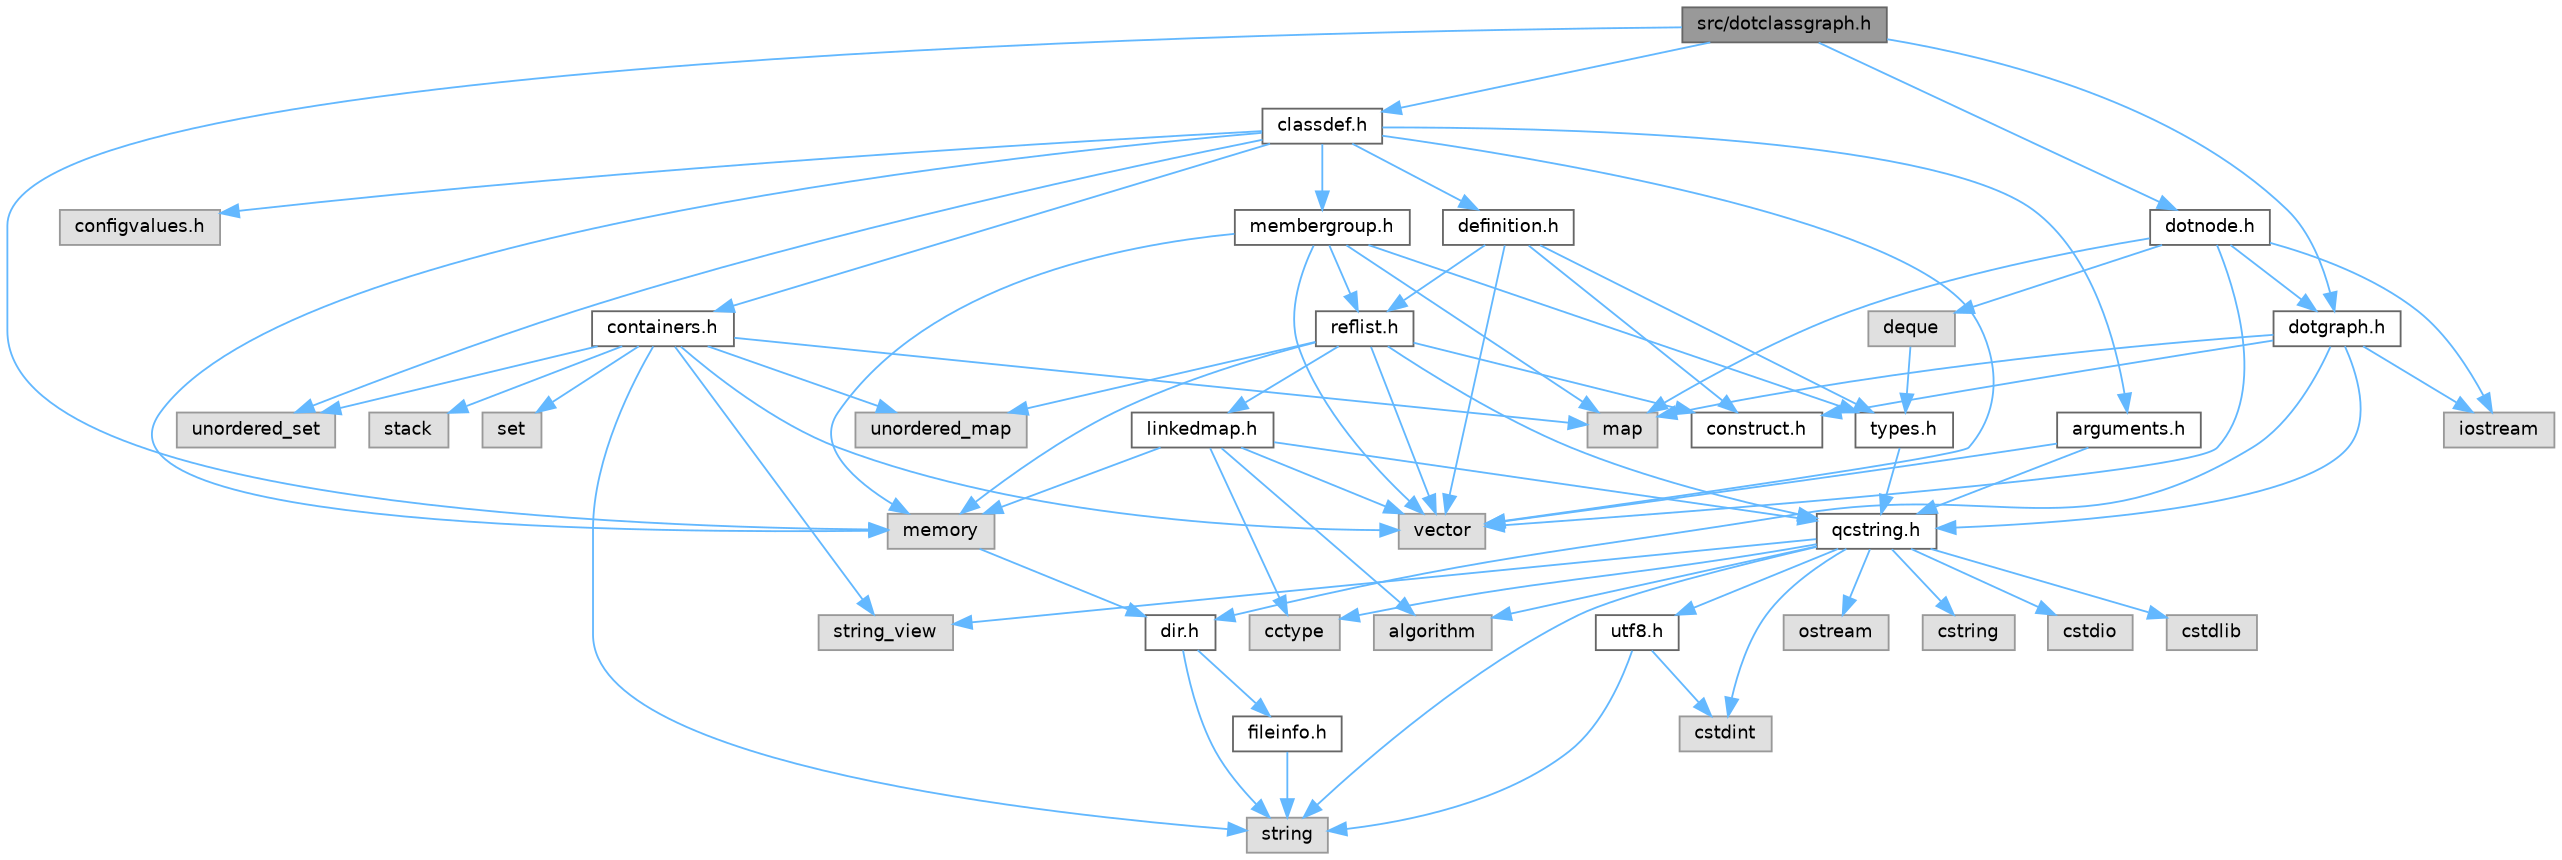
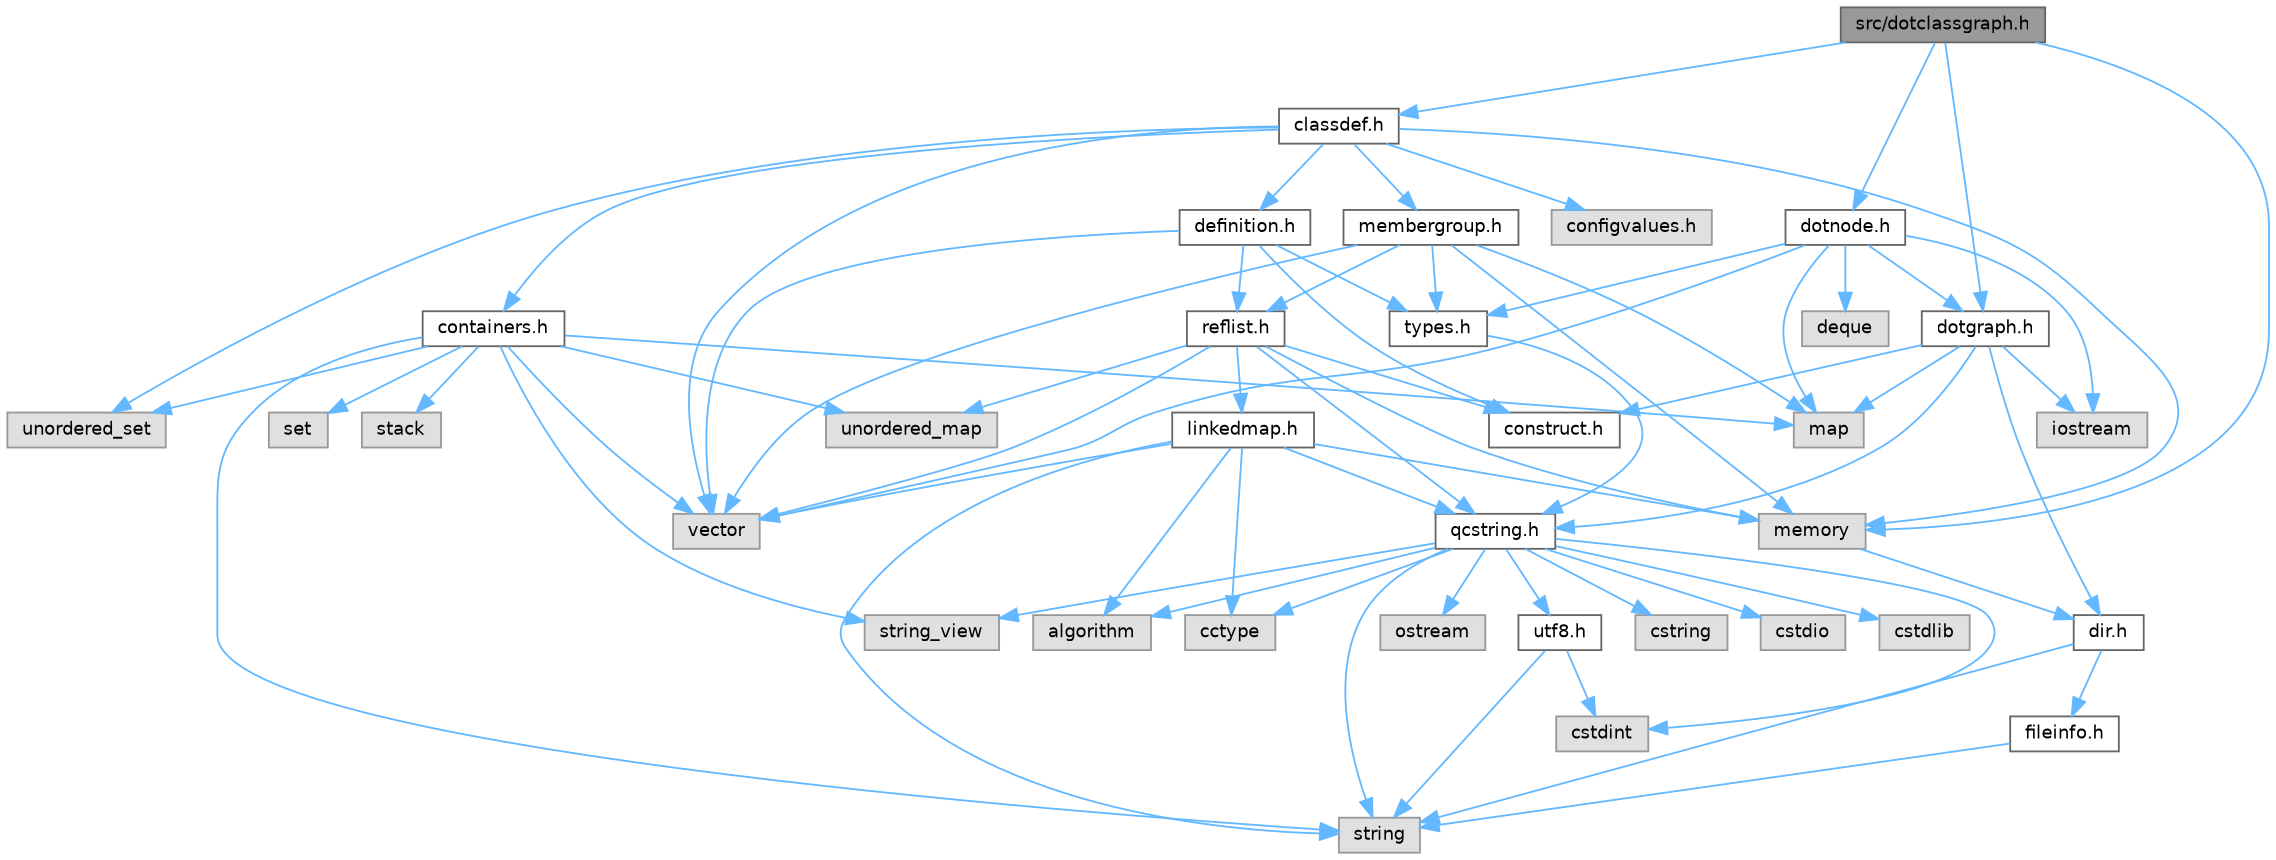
  digraph {
    node [color=grey60 fillcolor="#E0E0E0" fontname=Helvetica fontsize=10 shape=box style=filled]
    edge [color=steelblue1 fontname=Helvetica fontsize=10 labelfontname=Helvetica labelfontsize=10 style=solid]
    n1 [color=gray40 fillcolor=grey60 fontcolor=black height=0.2 label="src/dotclassgraph.h" width=0.4]
    n2 [height=0.2 label=memory width=0.4]
    n3 [color=grey40 fillcolor=white height=0.2 label="classdef.h" width=0.4]
    n4 [color=grey40 fillcolor=white height=0.2 label="dotnode.h" width=0.4]
    n5 [color=grey40 fillcolor=white height=0.2 label="dotgraph.h" width=0.4]
    n6 [color=grey40 fillcolor=white height=0.2 label="dir.h" width=0.4]
    n7 [height=0.2 label=vector width=0.4]
    n8 [height=0.2 label=unordered_set width=0.4]
    n9 [color=grey40 fillcolor=white height=0.2 label="containers.h" width=0.4]
    n10 [color=grey40 fillcolor=white height=0.2 label="definition.h" width=0.4]
-   n11 [color=grey40 fillcolor=white height=0.2 label="arguments.h" width=0.4]
    n12 [color=grey40 fillcolor=white height=0.2 label="membergroup.h" width=0.4]
    n13 [height=0.2 label="configvalues.h" width=0.4]
    n14 [height=0.2 label=map width=0.4]
    n15 [color=grey40 fillcolor=white height=0.2 label="types.h" width=0.4]
    n16 [height=0.2 label=deque width=0.4]
    n17 [height=0.2 label=iostream width=0.4]
    n18 [color=grey40 fillcolor=white height=0.2 label="construct.h" width=0.4]
    n19 [color=grey40 fillcolor=white height=0.2 label="qcstring.h" width=0.4]
    n20 [height=0.2 label=string width=0.4]
    n21 [height=0.2 label=string_view width=0.4]
    n22 [height=0.2 label=set width=0.4]
    n23 [height=0.2 label=unordered_map width=0.4]
    n24 [height=0.2 label=stack width=0.4]
    n25 [color=grey40 fillcolor=white height=0.2 label="reflist.h" width=0.4]
    n26 [color=grey40 fillcolor=white height=0.2 label="linkedmap.h" width=0.4]
    n27 [height=0.2 label=algorithm width=0.4]
    n28 [height=0.2 label=cctype width=0.4]
    n29 [height=0.2 label=cstring width=0.4]
    n30 [height=0.2 label=cstdio width=0.4]
    n31 [height=0.2 label=cstdlib width=0.4]
    n32 [height=0.2 label=cstdint width=0.4]
    n33 [height=0.2 label=ostream width=0.4]
    n34 [color=grey40 fillcolor=white height=0.2 label="utf8.h" width=0.4]
    n35 [color=grey40 fillcolor=white height=0.2 label="fileinfo.h" width=0.4]
    n1 -> n2
    n1 -> n3
    n1 -> n4
    n1 -> n5
    n2 -> n6
    n3 -> n2
    n3 -> n7
    n3 -> n8
    n3 -> n9
    n3 -> n10
-   n3 -> n11
    n3 -> n12
    n3 -> n13
    n4 -> n5
    n4 -> n7
    n4 -> n14
-   n16 -> n15
+   n4 -> n15
    n4 -> n16
    n4 -> n17
    n5 -> n6
    n5 -> n14
    n5 -> n17
    n5 -> n18
    n5 -> n19
    n6 -> n20
    n6 -> n35
    n9 -> n7
    n9 -> n8
    n9 -> n14
    n9 -> n20
    n9 -> n21
    n9 -> n22
    n9 -> n23
    n9 -> n24
    n10 -> n7
    n10 -> n15
    n10 -> n18
    n10 -> n25
-   n11 -> n7
-   n11 -> n19
    n12 -> n2
    n12 -> n7
    n12 -> n14
    n12 -> n15
    n12 -> n25
    n15 -> n19
    n19 -> n20
    n19 -> n21
    n19 -> n27
    n19 -> n28
    n19 -> n29
    n19 -> n30
    n19 -> n31
    n19 -> n32
    n19 -> n33
    n19 -> n34
    n25 -> n2
    n25 -> n7
    n25 -> n18
    n25 -> n19
    n25 -> n23
    n25 -> n26
    n26 -> n2
    n26 -> n7
    n26 -> n19
+   n26 -> n20
    n26 -> n27
    n26 -> n28
    n34 -> n20
    n34 -> n32
    n35 -> n20
  }
